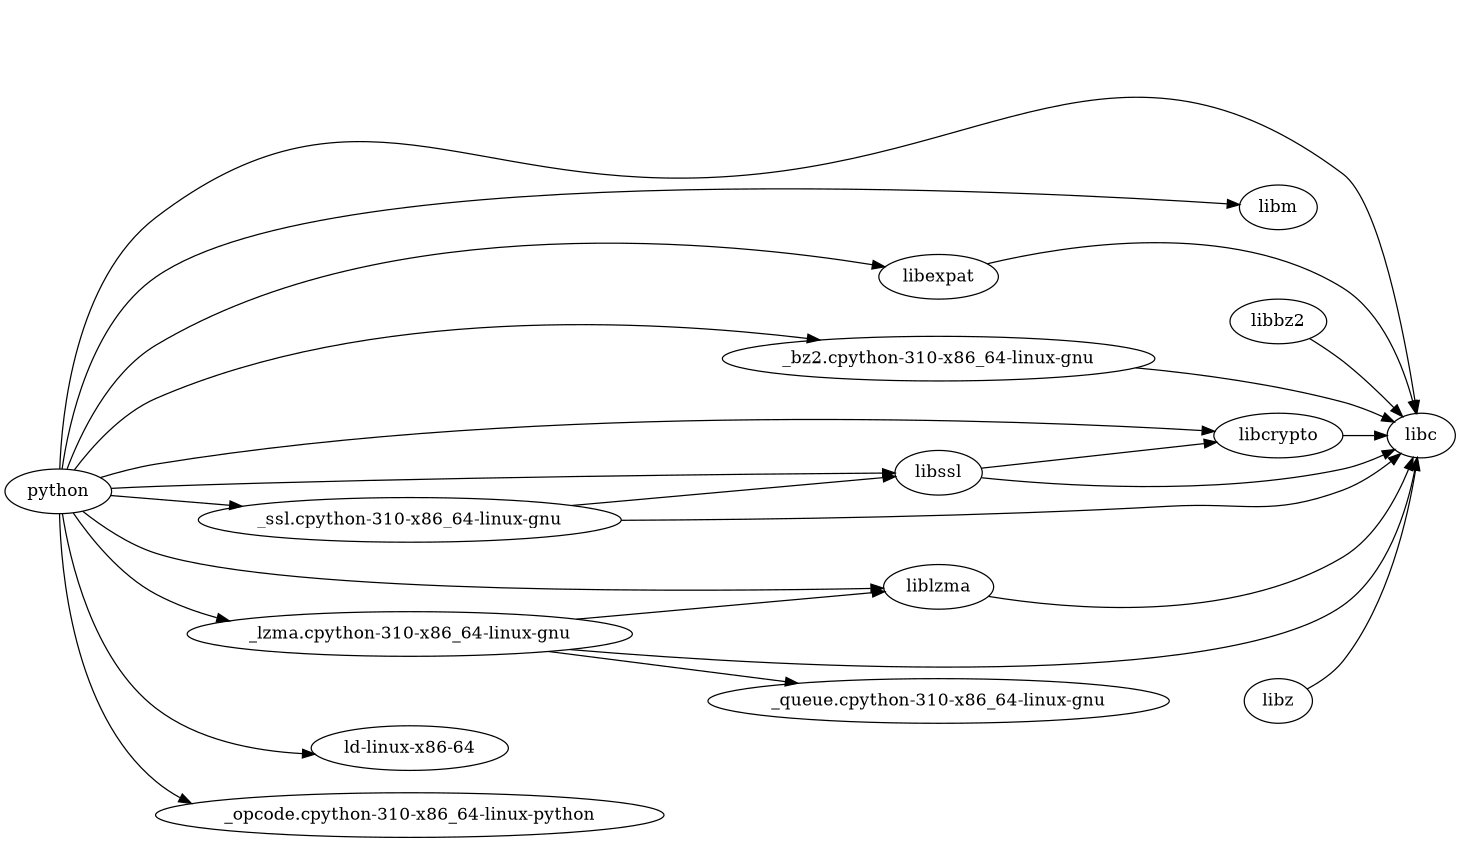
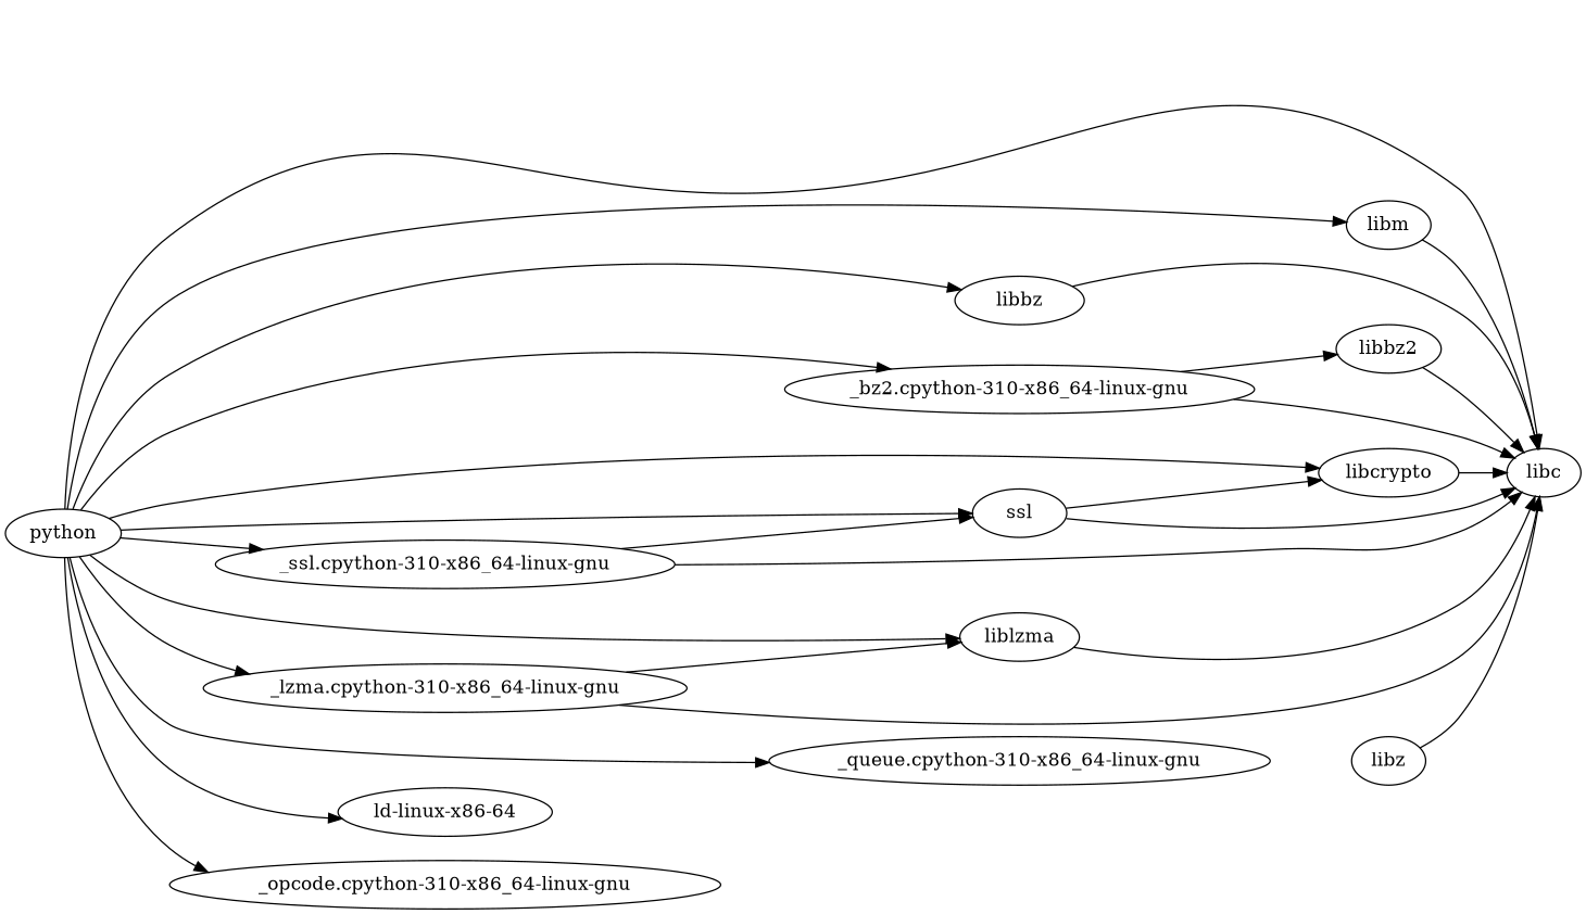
  digraph {
    rankdir=LR
    python
    libc
    "_lzma.cpython-310-x86_64-linux-gnu"
    "ld-linux-x86-64"
    libm
-   libexpat
+   libexpat [label=libbz]
    "_bz2.cpython-310-x86_64-linux-gnu"
    libcrypto
    liblzma
    "_ssl.cpython-310-x86_64-linux-gnu"
-   libssl
-   "_opcode.cpython-310-x86_64-linux-gnu" [label="_opcode.cpython-310-x86_64-linux-python"]
+   libssl [label=ssl]
+   "_opcode.cpython-310-x86_64-linux-gnu"
    "_queue.cpython-310-x86_64-linux-gnu"
    libbz2
    libz
    python -> libc
    python -> "_lzma.cpython-310-x86_64-linux-gnu"
    python -> "ld-linux-x86-64"
    python -> libm
    python -> libexpat
    python -> "_bz2.cpython-310-x86_64-linux-gnu"
    python -> libcrypto
    python -> liblzma
    python -> "_ssl.cpython-310-x86_64-linux-gnu"
    python -> libssl
    python -> "_opcode.cpython-310-x86_64-linux-gnu"
-   "_lzma.cpython-310-x86_64-linux-gnu" -> "_queue.cpython-310-x86_64-linux-gnu"
+   python -> "_queue.cpython-310-x86_64-linux-gnu"
    "_lzma.cpython-310-x86_64-linux-gnu" -> libc
    "_lzma.cpython-310-x86_64-linux-gnu" -> liblzma
+   libm -> libc
    libexpat -> libc
    "_bz2.cpython-310-x86_64-linux-gnu" -> libc
+   "_bz2.cpython-310-x86_64-linux-gnu" -> libbz2
    libcrypto -> libc
    liblzma -> libc
    "_ssl.cpython-310-x86_64-linux-gnu" -> libc
    "_ssl.cpython-310-x86_64-linux-gnu" -> libssl
    libssl -> libc
    libssl -> libcrypto
    libbz2 -> libc
    libz -> libc
  }
